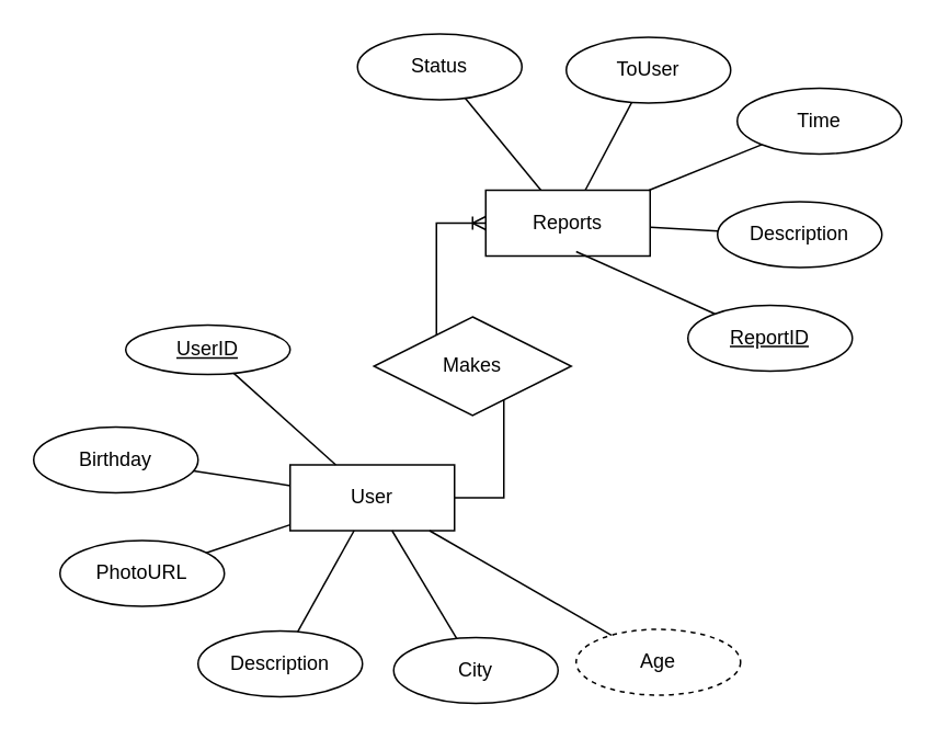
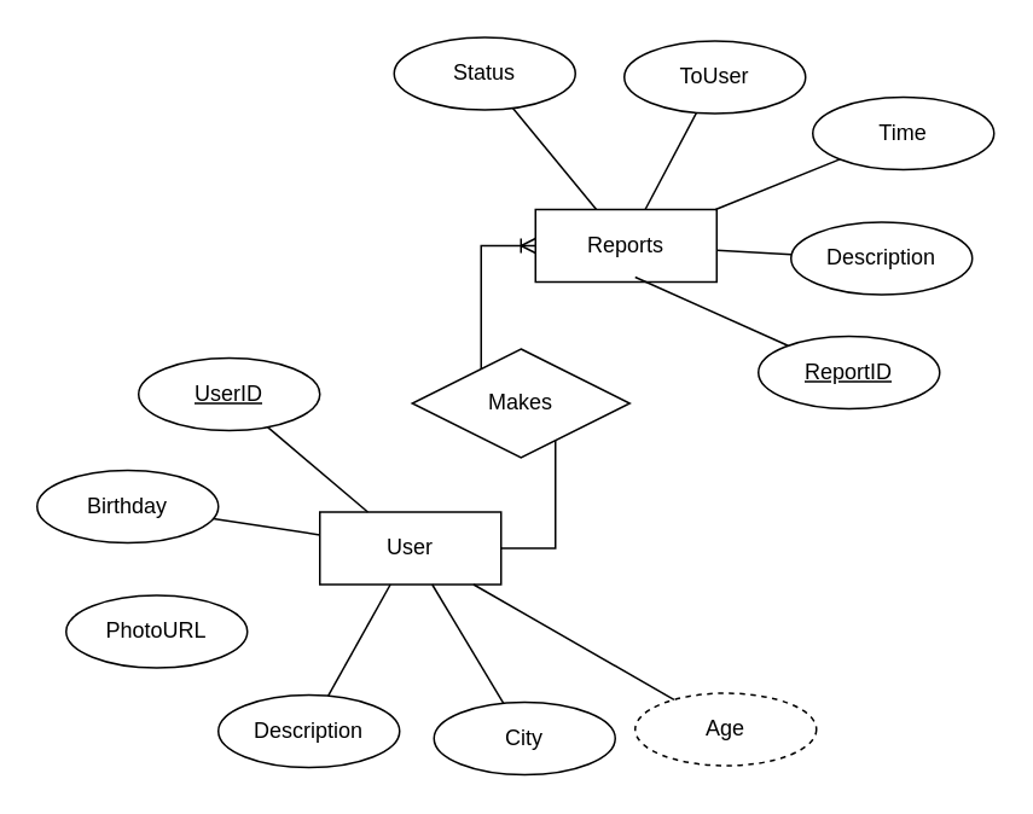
  <mxCell id="0" />
  <mxCell id="1" parent="0" />
  <mxCell id="2" value="&lt;div&gt;User&lt;/div&gt;" style="whiteSpace=wrap;html=1;align=center;" vertex="1" parent="1"><mxGeometry x="176" y="282" width="100" height="40" as="geometry" /></mxCell>
- <mxCell id="3" value="&lt;div&gt;UserID&lt;/div&gt;" style="ellipse;whiteSpace=wrap;html=1;align=center;fontStyle=4;" vertex="1" parent="1"><mxGeometry x="76" y="197" width="100" height="30" as="geometry" /></mxCell>
+ <mxCell id="3" value="&lt;div&gt;UserID&lt;/div&gt;" style="ellipse;whiteSpace=wrap;html=1;align=center;fontStyle=4;" vertex="1" parent="1"><mxGeometry x="76" y="197" width="100" height="40" as="geometry" /></mxCell>
  <mxCell id="4" value="" style="endArrow=none;html=1;rounded=0;" edge="1" parent="1" source="3" target="2"><mxGeometry relative="1" as="geometry"><mxPoint x="123" y="252" as="sourcePoint" /><mxPoint x="283" y="252" as="targetPoint" /></mxGeometry></mxCell>
  <mxCell id="5" value="Birthday" style="ellipse;whiteSpace=wrap;html=1;align=center;" vertex="1" parent="1"><mxGeometry x="20" y="259" width="100" height="40" as="geometry" /></mxCell>
  <mxCell id="6" value="" style="endArrow=none;html=1;rounded=0;" edge="1" parent="1" source="5" target="2"><mxGeometry relative="1" as="geometry"><mxPoint x="157" y="347" as="sourcePoint" /><mxPoint x="317" y="347" as="targetPoint" /></mxGeometry></mxCell>
  <mxCell id="7" value="&lt;div&gt;PhotoURL&lt;/div&gt;" style="ellipse;whiteSpace=wrap;html=1;align=center;" vertex="1" parent="1"><mxGeometry x="36" y="328" width="100" height="40" as="geometry" /></mxCell>
  <mxCell id="8" value="&lt;div&gt;Description&lt;/div&gt;" style="ellipse;whiteSpace=wrap;html=1;align=center;" vertex="1" parent="1"><mxGeometry x="120" y="383" width="100" height="40" as="geometry" /></mxCell>
  <mxCell id="9" value="&lt;div&gt;City&lt;/div&gt;" style="ellipse;whiteSpace=wrap;html=1;align=center;" vertex="1" parent="1"><mxGeometry x="239" y="387" width="100" height="40" as="geometry" /></mxCell>
  <mxCell id="10" value="&lt;div&gt;Age&lt;/div&gt;" style="ellipse;whiteSpace=wrap;html=1;align=center;dashed=1;" vertex="1" parent="1"><mxGeometry x="350" y="382" width="100" height="40" as="geometry" /></mxCell>
- <mxCell id="11" value="" style="endArrow=none;html=1;rounded=0;" edge="1" parent="1" source="7" target="2"><mxGeometry relative="1" as="geometry"><mxPoint x="161" y="325" as="sourcePoint" /><mxPoint x="321" y="325" as="targetPoint" /></mxGeometry></mxCell>
  <mxCell id="12" value="" style="endArrow=none;html=1;rounded=0;" edge="1" parent="1" source="8" target="2"><mxGeometry relative="1" as="geometry"><mxPoint x="161" y="325" as="sourcePoint" /><mxPoint x="321" y="325" as="targetPoint" /></mxGeometry></mxCell>
  <mxCell id="13" value="" style="endArrow=none;html=1;rounded=0;" edge="1" parent="1" source="2" target="9"><mxGeometry relative="1" as="geometry"><mxPoint x="161" y="325" as="sourcePoint" /><mxPoint x="321" y="325" as="targetPoint" /></mxGeometry></mxCell>
  <mxCell id="14" value="" style="endArrow=none;html=1;rounded=0;" edge="1" parent="1" source="2" target="10"><mxGeometry relative="1" as="geometry"><mxPoint x="161" y="325" as="sourcePoint" /><mxPoint x="380" y="377" as="targetPoint" /></mxGeometry></mxCell>
  <mxCell id="15" value="&lt;div&gt;Reports&lt;/div&gt;" style="whiteSpace=wrap;html=1;align=center;" vertex="1" parent="1"><mxGeometry x="295" y="115" width="100" height="40" as="geometry" /></mxCell>
  <mxCell id="16" value="&lt;div&gt;Status&lt;/div&gt;" style="ellipse;whiteSpace=wrap;html=1;align=center;" vertex="1" parent="1"><mxGeometry x="217" y="20" width="100" height="40" as="geometry" /></mxCell>
  <mxCell id="17" value="&lt;div&gt;ToUser&lt;/div&gt;" style="ellipse;whiteSpace=wrap;html=1;align=center;" vertex="1" parent="1"><mxGeometry x="344" y="22" width="100" height="40" as="geometry" /></mxCell>
  <mxCell id="18" value="&lt;div&gt;Time&lt;/div&gt;" style="ellipse;whiteSpace=wrap;html=1;align=center;" vertex="1" parent="1"><mxGeometry x="448" y="53" width="100" height="40" as="geometry" /></mxCell>
  <mxCell id="19" value="Description" style="ellipse;whiteSpace=wrap;html=1;align=center;" vertex="1" parent="1"><mxGeometry x="436" y="122" width="100" height="40" as="geometry" /></mxCell>
  <mxCell id="20" value="" style="endArrow=none;html=1;rounded=0;" edge="1" parent="1" source="17" target="15"><mxGeometry relative="1" as="geometry"><mxPoint x="127" y="197" as="sourcePoint" /><mxPoint x="287" y="197" as="targetPoint" /></mxGeometry></mxCell>
  <mxCell id="21" value="" style="endArrow=none;html=1;rounded=0;" edge="1" parent="1" source="16" target="15"><mxGeometry relative="1" as="geometry"><mxPoint x="127" y="197" as="sourcePoint" /><mxPoint x="287" y="197" as="targetPoint" /></mxGeometry></mxCell>
  <mxCell id="22" value="" style="endArrow=none;html=1;rounded=0;" edge="1" parent="1" source="18" target="15"><mxGeometry relative="1" as="geometry"><mxPoint x="127" y="197" as="sourcePoint" /><mxPoint x="287" y="197" as="targetPoint" /></mxGeometry></mxCell>
  <mxCell id="23" value="" style="endArrow=none;html=1;rounded=0;" edge="1" parent="1" source="19" target="15"><mxGeometry relative="1" as="geometry"><mxPoint x="127" y="197" as="sourcePoint" /><mxPoint x="287" y="197" as="targetPoint" /></mxGeometry></mxCell>
  <mxCell id="24" value="" style="edgeStyle=entityRelationEdgeStyle;fontSize=12;html=1;endArrow=ERoneToMany;rounded=0;" edge="1" parent="1" source="2" target="15"><mxGeometry width="100" height="100" relative="1" as="geometry"><mxPoint x="157" y="247" as="sourcePoint" /><mxPoint x="257" y="147" as="targetPoint" /></mxGeometry></mxCell>
  <mxCell id="25" value="ReportID" style="ellipse;whiteSpace=wrap;html=1;align=center;fontStyle=4;" vertex="1" parent="1"><mxGeometry x="418" y="185" width="100" height="40" as="geometry" /></mxCell>
  <mxCell id="26" value="" style="endArrow=none;html=1;rounded=0;exitX=0.55;exitY=0.933;exitDx=0;exitDy=0;exitPerimeter=0;" edge="1" parent="1" source="15" target="25"><mxGeometry relative="1" as="geometry"><mxPoint x="243" y="236" as="sourcePoint" /><mxPoint x="403" y="236" as="targetPoint" /></mxGeometry></mxCell>
  <mxCell id="27" value="Makes" style="shape=rhombus;perimeter=rhombusPerimeter;whiteSpace=wrap;html=1;align=center;" vertex="1" parent="1"><mxGeometry x="227" y="192" width="120" height="60" as="geometry" /></mxCell>
